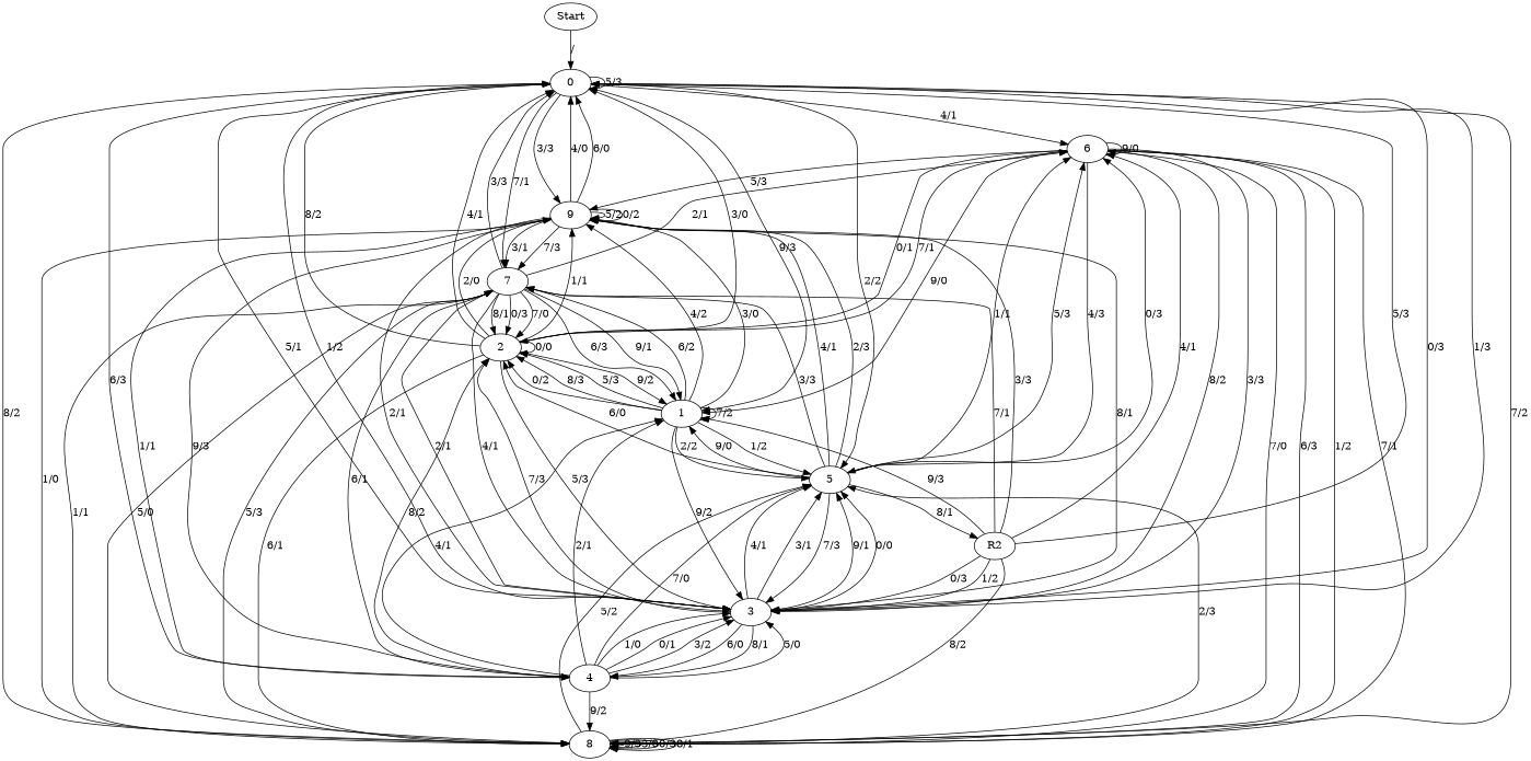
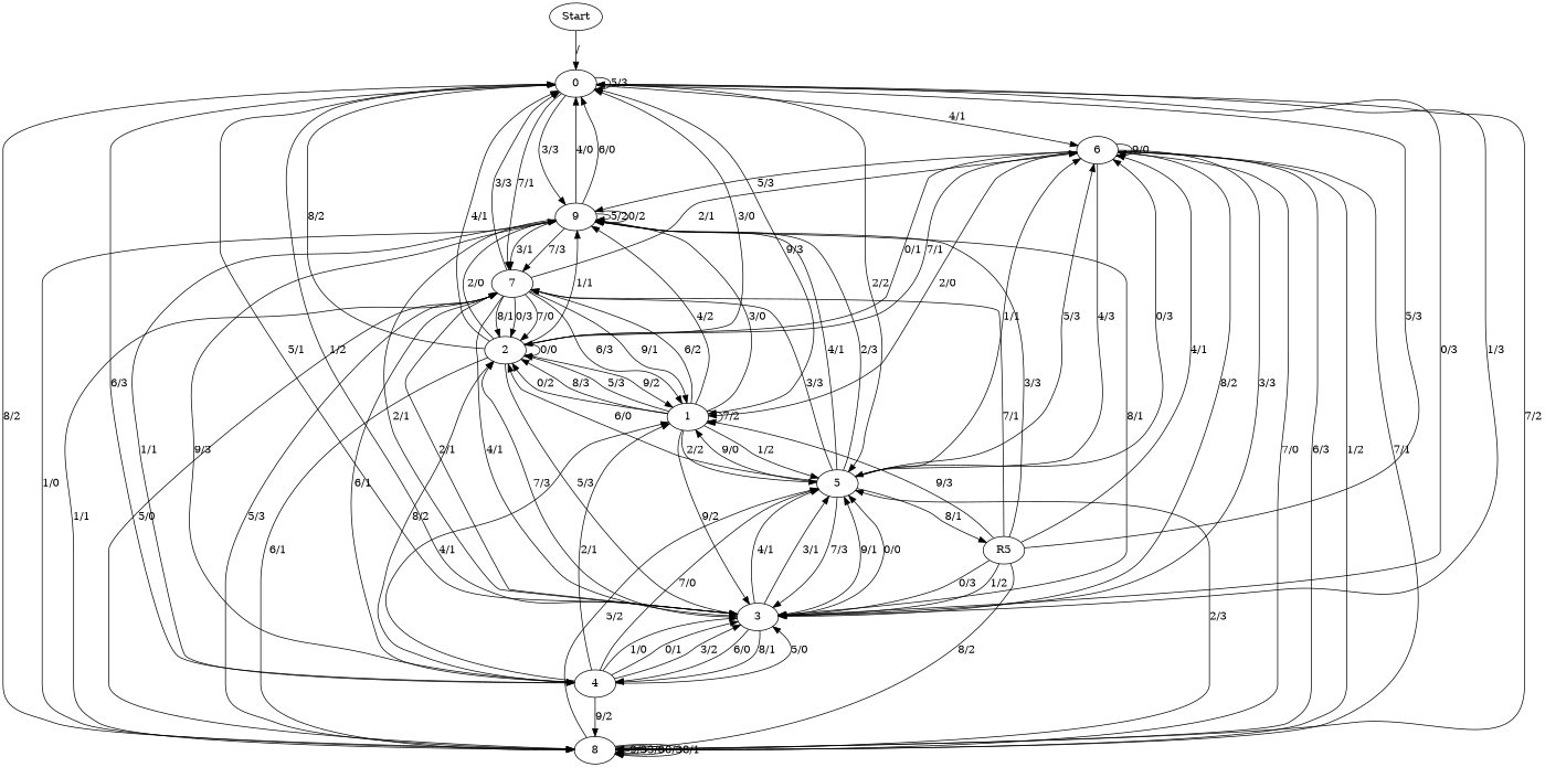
  digraph {
    fontname="DejaVu Serif"
    node [fontname="DejaVu Serif"]
    edge [fontname="DejaVu Serif"]
    Start
    0
    6
    9
    4
    3
    5
    7
    8
    1
    2
-   R5 [label=R2]
+   R5
    Start -> 0 [label="/"]
    0 -> 0 [label="5/3"]
    0 -> 6 [label="4/1"]
    0 -> 9 [label="3/3"]
    0 -> 4 [label="6/3"]
    0 -> 3 [label="1/2"]
    0 -> 3 [label="0/3"]
    0 -> 5 [label="2/2"]
    0 -> 7 [label="7/1"]
    0 -> 8 [label="8/2"]
    0 -> 1 [label="9/3"]
    6 -> 6 [label="9/0"]
    6 -> 9 [label="5/3"]
    6 -> 3 [label="8/2"]
    6 -> 3 [label="3/3"]
    6 -> 5 [label="4/3"]
    6 -> 8 [label="6/3"]
    6 -> 8 [label="1/2"]
    6 -> 8 [label="7/1"]
-   6 -> 1 [label="9/0"]
+   6 -> 1 [label="2/0"]
    6 -> 2 [label="0/1"]
    9 -> 0 [label="4/0"]
    9 -> 0 [label="6/0"]
    9 -> 9 [label="5/2"]
    9 -> 9 [label="0/2"]
    9 -> 4 [label="1/1"]
    9 -> 4 [label="9/3"]
    9 -> 3 [label="8/1"]
    9 -> 3 [label="2/1"]
    9 -> 7 [label="7/3"]
    9 -> 7 [label="3/1"]
    4 -> 3 [label="5/0"]
    4 -> 3 [label="1/0"]
    4 -> 3 [label="0/1"]
    4 -> 3 [label="3/2"]
    4 -> 5 [label="7/0"]
    4 -> 7 [label="6/1"]
    4 -> 8 [label="9/2"]
    4 -> 1 [label="4/1"]
    4 -> 1 [label="2/1"]
    4 -> 2 [label="8/2"]
    3 -> 0 [label="1/3"]
    3 -> 0 [label="5/1"]
    3 -> 4 [label="6/0"]
    3 -> 4 [label="8/1"]
    3 -> 5 [label="9/1"]
    3 -> 5 [label="0/0"]
    3 -> 5 [label="4/1"]
    3 -> 5 [label="3/1"]
    3 -> 7 [label="2/1"]
    3 -> 2 [label="7/3"]
    5 -> 6 [label="0/3"]
    5 -> 6 [label="1/1"]
    5 -> 6 [label="5/3"]
    5 -> 9 [label="2/3"]
    5 -> 9 [label="4/1"]
    5 -> 3 [label="7/3"]
    5 -> 7 [label="3/3"]
    5 -> 1 [label="9/0"]
    5 -> 2 [label="6/0"]
    5 -> R5 [label="8/1"]
    7 -> 0 [label="3/3"]
    7 -> 6 [label="2/1"]
    7 -> 3 [label="4/1"]
    7 -> 8 [label="5/3"]
    7 -> 8 [label="1/1"]
    7 -> 1 [label="6/3"]
    7 -> 1 [label="9/1"]
    7 -> 2 [label="8/1"]
    7 -> 2 [label="0/3"]
    7 -> 2 [label="7/0"]
    8 -> 0 [label="7/2"]
    8 -> 6 [label="7/0"]
    8 -> 9 [label="1/0"]
    8 -> 5 [label="5/2"]
    8 -> 5 [label="2/3"]
    8 -> 7 [label="5/0"]
    8 -> 8 [label="9/3"]
    8 -> 8 [label="3/0"]
    8 -> 8 [label="0/3"]
    8 -> 8 [label="8/1"]
    1 -> 9 [label="3/0"]
    1 -> 9 [label="4/2"]
    1 -> 3 [label="9/2"]
    1 -> 5 [label="2/2"]
    1 -> 5 [label="1/2"]
    1 -> 7 [label="6/2"]
    1 -> 1 [label="7/2"]
    1 -> 2 [label="0/2"]
    1 -> 2 [label="8/3"]
    1 -> 2 [label="5/3"]
    2 -> 0 [label="3/0"]
    2 -> 0 [label="4/1"]
    2 -> 0 [label="8/2"]
    2 -> 6 [label="7/1"]
    2 -> 9 [label="1/1"]
    2 -> 9 [label="2/0"]
    2 -> 3 [label="5/3"]
    2 -> 8 [label="6/1"]
    2 -> 1 [label="9/2"]
    2 -> 2 [label="0/0"]
    R5 -> 0 [label="5/3"]
    R5 -> 6 [label="4/1"]
    R5 -> 9 [label="3/3"]
    R5 -> 3 [label="0/3"]
    R5 -> 3 [label="1/2"]
    R5 -> 7 [label="7/1"]
    R5 -> 8 [label="8/2"]
    R5 -> 1 [label="9/3"]
  }
